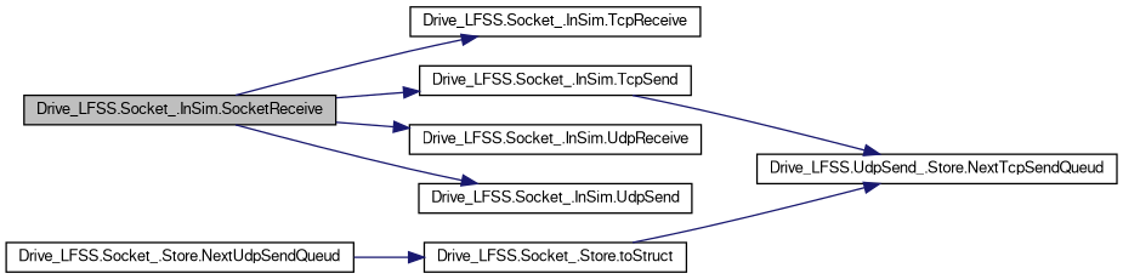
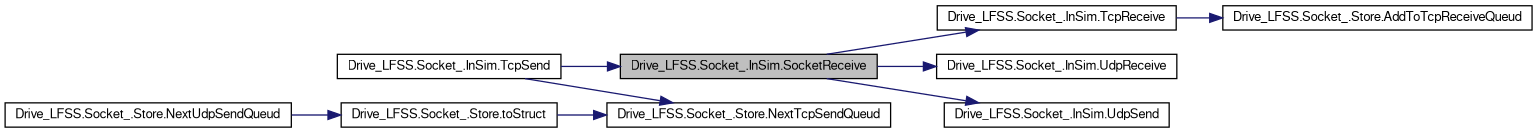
  digraph {
    rankdir=LR
    node [color=black fontname=FreeSans fontsize=10 shape=record]
    edge [color=midnightblue fontname=FreeSans fontsize=10 labelfontname=FreeSans labelfontsize=10 style=solid]
    n1 [fillcolor=grey75 fontcolor=black height=0.2 label="Drive_LFSS.Socket_.InSim.SocketReceive" style=filled width=0.4]
    n2 [height=0.2 label="Drive_LFSS.Socket_.InSim.TcpReceive" width=0.4]
    n3 [height=0.2 label="Drive_LFSS.Socket_.InSim.TcpSend" width=0.4]
    n4 [height=0.2 label="Drive_LFSS.Socket_.InSim.UdpReceive" width=0.4]
    n5 [height=0.2 label="Drive_LFSS.Socket_.InSim.UdpSend" width=0.4]
-   n7 [height=0.2 label="Drive_LFSS.UdpSend_.Store.NextTcpSendQueud" width=0.4]
+   n6 [height=0.2 label="Drive_LFSS.Socket_.Store.AddToTcpReceiveQueud" width=0.4]
+   n7 [height=0.2 label="Drive_LFSS.Socket_.Store.NextTcpSendQueud" width=0.4]
    n8 [height=0.2 label="Drive_LFSS.Socket_.Store.toStruct" width=0.4]
    n9 [height=0.2 label="Drive_LFSS.Socket_.Store.NextUdpSendQueud" width=0.4]
    n1 -> n2
-   n1 -> n3
+   n3 -> n1
    n1 -> n4
    n1 -> n5
+   n2 -> n6
    n3 -> n7
    n8 -> n7
    n9 -> n8
  }
